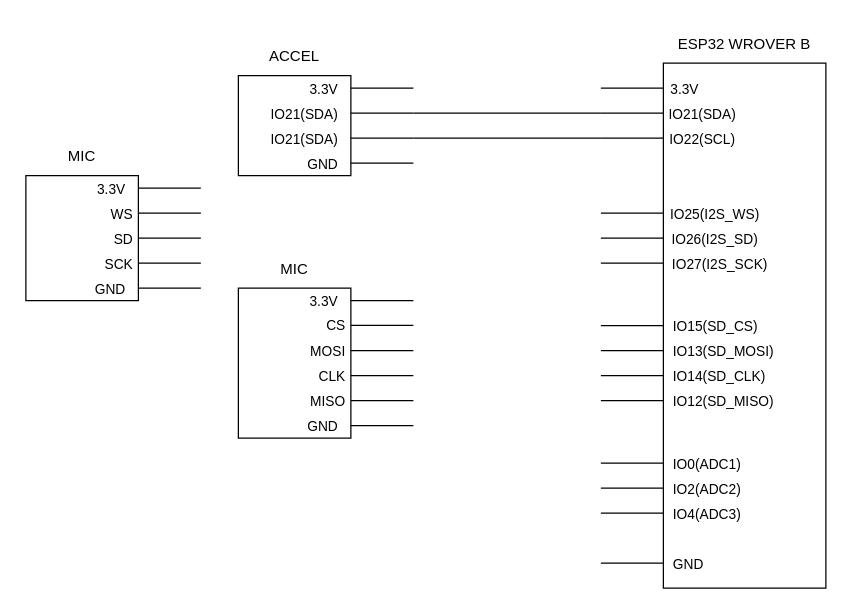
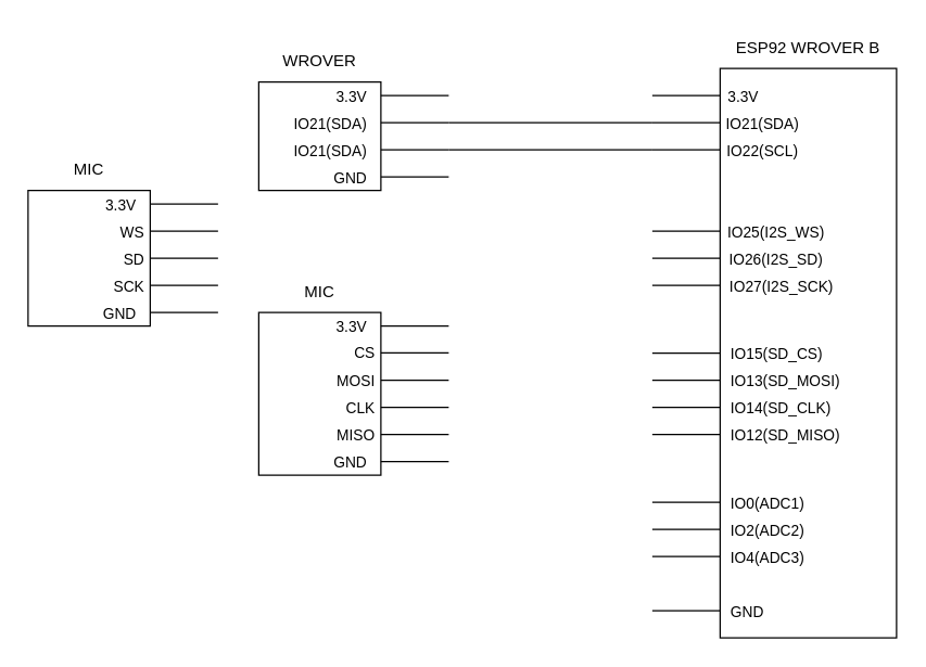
  <mxCell id="0" />
  <mxCell id="1" parent="0" />
  <mxCell id="2" value="" style="rounded=0;whiteSpace=wrap;html=1;" vertex="1" parent="1"><mxGeometry x="530" y="50" width="130" height="420" as="geometry" /></mxCell>
  <mxCell id="3" value="" style="endArrow=none;html=1;rounded=0;" edge="1" parent="1"><mxGeometry width="50" height="50" relative="1" as="geometry"><mxPoint x="480" y="90" as="sourcePoint" /><mxPoint x="530" y="90" as="targetPoint" /></mxGeometry></mxCell>
  <mxCell id="4" value="IO21(SDA)" style="edgeLabel;html=1;align=center;verticalAlign=middle;resizable=0;points=[];" vertex="1" connectable="0" parent="3"><mxGeometry x="0.472" y="-4" relative="1" as="geometry"><mxPoint x="43" y="-4" as="offset" /></mxGeometry></mxCell>
  <mxCell id="5" value="" style="endArrow=none;html=1;rounded=0;" edge="1" parent="1"><mxGeometry width="50" height="50" relative="1" as="geometry"><mxPoint x="480" y="110" as="sourcePoint" /><mxPoint x="530" y="110" as="targetPoint" /></mxGeometry></mxCell>
  <mxCell id="6" value="IO22(SCL)" style="edgeLabel;html=1;align=center;verticalAlign=middle;resizable=0;points=[];" vertex="1" connectable="0" parent="5"><mxGeometry x="0.472" y="-4" relative="1" as="geometry"><mxPoint x="43" y="-4" as="offset" /></mxGeometry></mxCell>
  <mxCell id="7" value="" style="endArrow=none;html=1;rounded=0;" edge="1" parent="1"><mxGeometry width="50" height="50" relative="1" as="geometry"><mxPoint x="480" y="170" as="sourcePoint" /><mxPoint x="530" y="170" as="targetPoint" /></mxGeometry></mxCell>
  <mxCell id="8" value="IO25(I2S_WS)" style="edgeLabel;html=1;align=center;verticalAlign=middle;resizable=0;points=[];" vertex="1" connectable="0" parent="7"><mxGeometry x="0.472" y="-4" relative="1" as="geometry"><mxPoint x="53" y="-4" as="offset" /></mxGeometry></mxCell>
  <mxCell id="9" value="" style="endArrow=none;html=1;rounded=0;" edge="1" parent="1"><mxGeometry width="50" height="50" relative="1" as="geometry"><mxPoint x="480" y="190" as="sourcePoint" /><mxPoint x="530" y="190" as="targetPoint" /></mxGeometry></mxCell>
  <mxCell id="10" value="IO26(I2S_SD)" style="edgeLabel;html=1;align=center;verticalAlign=middle;resizable=0;points=[];" vertex="1" connectable="0" parent="9"><mxGeometry x="0.472" y="-4" relative="1" as="geometry"><mxPoint x="53" y="-4" as="offset" /></mxGeometry></mxCell>
  <mxCell id="11" value="" style="endArrow=none;html=1;rounded=0;" edge="1" parent="1"><mxGeometry width="50" height="50" relative="1" as="geometry"><mxPoint x="480" y="210" as="sourcePoint" /><mxPoint x="530" y="210" as="targetPoint" /></mxGeometry></mxCell>
  <mxCell id="12" value="IO27(I2S_SCK)" style="edgeLabel;html=1;align=center;verticalAlign=middle;resizable=0;points=[];" vertex="1" connectable="0" parent="11"><mxGeometry x="0.472" y="-4" relative="1" as="geometry"><mxPoint x="57" y="-4" as="offset" /></mxGeometry></mxCell>
  <mxCell id="13" value="" style="endArrow=none;html=1;rounded=0;" edge="1" parent="1"><mxGeometry width="50" height="50" relative="1" as="geometry"><mxPoint x="480" y="260" as="sourcePoint" /><mxPoint x="530" y="260" as="targetPoint" /></mxGeometry></mxCell>
  <mxCell id="14" value="IO15(SD_CS)" style="edgeLabel;html=1;align=left;verticalAlign=middle;resizable=0;points=[];" vertex="1" connectable="0" parent="13"><mxGeometry x="0.472" y="-4" relative="1" as="geometry"><mxPoint x="19" y="-4" as="offset" /></mxGeometry></mxCell>
  <mxCell id="15" value="" style="endArrow=none;html=1;rounded=0;" edge="1" parent="1"><mxGeometry width="50" height="50" relative="1" as="geometry"><mxPoint x="480" y="280" as="sourcePoint" /><mxPoint x="530" y="280" as="targetPoint" /></mxGeometry></mxCell>
  <mxCell id="16" value="IO13(SD_MOSI)" style="edgeLabel;html=1;align=left;verticalAlign=middle;resizable=0;points=[];" vertex="1" connectable="0" parent="15"><mxGeometry x="0.472" y="-4" relative="1" as="geometry"><mxPoint x="19" y="-4" as="offset" /></mxGeometry></mxCell>
  <mxCell id="17" value="" style="endArrow=none;html=1;rounded=0;" edge="1" parent="1"><mxGeometry width="50" height="50" relative="1" as="geometry"><mxPoint x="480" y="300" as="sourcePoint" /><mxPoint x="530" y="300" as="targetPoint" /></mxGeometry></mxCell>
  <mxCell id="18" value="IO14(SD_CLK)" style="edgeLabel;html=1;align=left;verticalAlign=middle;resizable=0;points=[];" vertex="1" connectable="0" parent="17"><mxGeometry x="0.472" y="-4" relative="1" as="geometry"><mxPoint x="19" y="-4" as="offset" /></mxGeometry></mxCell>
  <mxCell id="19" value="" style="endArrow=none;html=1;rounded=0;" edge="1" parent="1"><mxGeometry width="50" height="50" relative="1" as="geometry"><mxPoint x="480" y="320" as="sourcePoint" /><mxPoint x="530" y="320" as="targetPoint" /></mxGeometry></mxCell>
  <mxCell id="20" value="IO12(SD_MISO)" style="edgeLabel;html=1;align=left;verticalAlign=middle;resizable=0;points=[];" vertex="1" connectable="0" parent="19"><mxGeometry x="0.472" y="-4" relative="1" as="geometry"><mxPoint x="19" y="-4" as="offset" /></mxGeometry></mxCell>
  <mxCell id="21" value="" style="endArrow=none;html=1;rounded=0;" edge="1" parent="1"><mxGeometry width="50" height="50" relative="1" as="geometry"><mxPoint x="480" y="370" as="sourcePoint" /><mxPoint x="530" y="370" as="targetPoint" /></mxGeometry></mxCell>
  <mxCell id="22" value="IO0(ADC1)" style="edgeLabel;html=1;align=left;verticalAlign=middle;resizable=0;points=[];" vertex="1" connectable="0" parent="21"><mxGeometry x="0.472" y="-4" relative="1" as="geometry"><mxPoint x="19" y="-4" as="offset" /></mxGeometry></mxCell>
  <mxCell id="23" value="" style="endArrow=none;html=1;rounded=0;" edge="1" parent="1"><mxGeometry width="50" height="50" relative="1" as="geometry"><mxPoint x="480" y="390" as="sourcePoint" /><mxPoint x="530" y="390" as="targetPoint" /></mxGeometry></mxCell>
  <mxCell id="24" value="IO2(ADC2)" style="edgeLabel;html=1;align=left;verticalAlign=middle;resizable=0;points=[];" vertex="1" connectable="0" parent="23"><mxGeometry x="0.472" y="-4" relative="1" as="geometry"><mxPoint x="19" y="-4" as="offset" /></mxGeometry></mxCell>
  <mxCell id="25" value="" style="endArrow=none;html=1;rounded=0;" edge="1" parent="1"><mxGeometry width="50" height="50" relative="1" as="geometry"><mxPoint x="480" y="410" as="sourcePoint" /><mxPoint x="530" y="410" as="targetPoint" /></mxGeometry></mxCell>
  <mxCell id="26" value="IO4(ADC3)" style="edgeLabel;html=1;align=left;verticalAlign=middle;resizable=0;points=[];" vertex="1" connectable="0" parent="25"><mxGeometry x="0.472" y="-4" relative="1" as="geometry"><mxPoint x="19" y="-4" as="offset" /></mxGeometry></mxCell>
  <mxCell id="27" value="" style="rounded=0;whiteSpace=wrap;html=1;" vertex="1" parent="1"><mxGeometry x="190" y="60" width="90" height="80" as="geometry" /></mxCell>
- <mxCell id="28" value="ESP32 WROVER B" style="text;html=1;align=center;verticalAlign=middle;whiteSpace=wrap;rounded=0;" vertex="1" parent="1"><mxGeometry x="530" y="20" width="130" height="30" as="geometry" /></mxCell>
+ <mxCell id="28" value="ESP92 WROVER B" style="text;html=1;align=center;verticalAlign=middle;whiteSpace=wrap;rounded=0;" vertex="1" parent="1"><mxGeometry x="530" y="20" width="130" height="30" as="geometry" /></mxCell>
  <mxCell id="29" value="" style="endArrow=none;html=1;rounded=0;" edge="1" parent="1"><mxGeometry width="50" height="50" relative="1" as="geometry"><mxPoint x="280" y="90" as="sourcePoint" /><mxPoint x="330" y="90" as="targetPoint" /></mxGeometry></mxCell>
  <mxCell id="30" value="IO21(SDA)" style="edgeLabel;html=1;align=right;verticalAlign=middle;resizable=0;points=[];" vertex="1" connectable="0" parent="29"><mxGeometry x="0.472" y="-4" relative="1" as="geometry"><mxPoint x="-47" y="-4" as="offset" /></mxGeometry></mxCell>
  <mxCell id="31" value="" style="endArrow=none;html=1;rounded=0;" edge="1" parent="1"><mxGeometry width="50" height="50" relative="1" as="geometry"><mxPoint x="280" y="110" as="sourcePoint" /><mxPoint x="330" y="110" as="targetPoint" /></mxGeometry></mxCell>
  <mxCell id="32" value="IO21(SDA)" style="edgeLabel;html=1;align=right;verticalAlign=middle;resizable=0;points=[];" vertex="1" connectable="0" parent="31"><mxGeometry x="0.472" y="-4" relative="1" as="geometry"><mxPoint x="-47" y="-4" as="offset" /></mxGeometry></mxCell>
  <mxCell id="33" value="" style="endArrow=none;html=1;rounded=0;" edge="1" parent="1"><mxGeometry width="50" height="50" relative="1" as="geometry"><mxPoint x="280" y="70" as="sourcePoint" /><mxPoint x="330" y="70" as="targetPoint" /></mxGeometry></mxCell>
  <mxCell id="34" value="3.3V" style="edgeLabel;html=1;align=right;verticalAlign=middle;resizable=0;points=[];" vertex="1" connectable="0" parent="33"><mxGeometry x="0.472" y="-4" relative="1" as="geometry"><mxPoint x="-47" y="-4" as="offset" /></mxGeometry></mxCell>
  <mxCell id="35" value="" style="endArrow=none;html=1;rounded=0;" edge="1" parent="1"><mxGeometry width="50" height="50" relative="1" as="geometry"><mxPoint x="280" y="130" as="sourcePoint" /><mxPoint x="330" y="130" as="targetPoint" /></mxGeometry></mxCell>
  <mxCell id="36" value="GND" style="edgeLabel;html=1;align=right;verticalAlign=middle;resizable=0;points=[];" vertex="1" connectable="0" parent="35"><mxGeometry x="0.472" y="-4" relative="1" as="geometry"><mxPoint x="-47" y="-4" as="offset" /></mxGeometry></mxCell>
  <mxCell id="37" value="" style="endArrow=none;html=1;rounded=0;" edge="1" parent="1"><mxGeometry width="50" height="50" relative="1" as="geometry"><mxPoint x="330" y="90" as="sourcePoint" /><mxPoint x="480" y="90" as="targetPoint" /></mxGeometry></mxCell>
  <mxCell id="38" value="" style="endArrow=none;html=1;rounded=0;" edge="1" parent="1"><mxGeometry width="50" height="50" relative="1" as="geometry"><mxPoint x="330" y="110" as="sourcePoint" /><mxPoint x="480" y="110" as="targetPoint" /></mxGeometry></mxCell>
  <mxCell id="39" value="" style="endArrow=none;html=1;rounded=0;" edge="1" parent="1"><mxGeometry width="50" height="50" relative="1" as="geometry"><mxPoint x="480" y="70" as="sourcePoint" /><mxPoint x="530" y="70" as="targetPoint" /></mxGeometry></mxCell>
  <mxCell id="40" value="3.3V" style="edgeLabel;html=1;align=left;verticalAlign=middle;resizable=0;points=[];" vertex="1" connectable="0" parent="39"><mxGeometry x="0.472" y="-4" relative="1" as="geometry"><mxPoint x="17" y="-4" as="offset" /></mxGeometry></mxCell>
  <mxCell id="41" value="" style="endArrow=none;html=1;rounded=0;" edge="1" parent="1"><mxGeometry width="50" height="50" relative="1" as="geometry"><mxPoint x="480" y="450" as="sourcePoint" /><mxPoint x="530" y="450" as="targetPoint" /></mxGeometry></mxCell>
  <mxCell id="42" value="GND" style="edgeLabel;html=1;align=left;verticalAlign=middle;resizable=0;points=[];" vertex="1" connectable="0" parent="41"><mxGeometry x="0.472" y="-4" relative="1" as="geometry"><mxPoint x="19" y="-4" as="offset" /></mxGeometry></mxCell>
- <mxCell id="43" value="ACCEL" style="text;html=1;align=center;verticalAlign=middle;whiteSpace=wrap;rounded=0;" vertex="1" parent="1"><mxGeometry x="190" y="30" width="90" height="30" as="geometry" /></mxCell>
+ <mxCell id="43" value="WROVER" style="text;html=1;align=center;verticalAlign=middle;whiteSpace=wrap;rounded=0;" vertex="1" parent="1"><mxGeometry x="190" y="30" width="90" height="30" as="geometry" /></mxCell>
  <mxCell id="44" value="" style="rounded=0;whiteSpace=wrap;html=1;" vertex="1" parent="1"><mxGeometry x="20" y="140" width="90" height="100" as="geometry" /></mxCell>
  <mxCell id="45" value="MIC" style="text;html=1;align=center;verticalAlign=middle;whiteSpace=wrap;rounded=0;" vertex="1" parent="1"><mxGeometry x="20" y="110" width="90" height="30" as="geometry" /></mxCell>
  <mxCell id="46" value="" style="endArrow=none;html=1;rounded=0;" edge="1" parent="1"><mxGeometry width="50" height="50" relative="1" as="geometry"><mxPoint x="110" y="170" as="sourcePoint" /><mxPoint x="160" y="170" as="targetPoint" /></mxGeometry></mxCell>
  <mxCell id="47" value="WS" style="edgeLabel;html=1;align=right;verticalAlign=middle;resizable=0;points=[];" vertex="1" connectable="0" parent="46"><mxGeometry x="0.472" y="-4" relative="1" as="geometry"><mxPoint x="-41" y="-4" as="offset" /></mxGeometry></mxCell>
  <mxCell id="48" value="" style="endArrow=none;html=1;rounded=0;" edge="1" parent="1"><mxGeometry width="50" height="50" relative="1" as="geometry"><mxPoint x="110" y="190" as="sourcePoint" /><mxPoint x="160" y="190" as="targetPoint" /></mxGeometry></mxCell>
  <mxCell id="49" value="SD" style="edgeLabel;html=1;align=right;verticalAlign=middle;resizable=0;points=[];" vertex="1" connectable="0" parent="48"><mxGeometry x="0.472" y="-4" relative="1" as="geometry"><mxPoint x="-41" y="-4" as="offset" /></mxGeometry></mxCell>
  <mxCell id="50" value="" style="endArrow=none;html=1;rounded=0;" edge="1" parent="1"><mxGeometry width="50" height="50" relative="1" as="geometry"><mxPoint x="110" y="210" as="sourcePoint" /><mxPoint x="160" y="210" as="targetPoint" /></mxGeometry></mxCell>
  <mxCell id="51" value="SCK" style="edgeLabel;html=1;align=right;verticalAlign=middle;resizable=0;points=[];" vertex="1" connectable="0" parent="50"><mxGeometry x="0.472" y="-4" relative="1" as="geometry"><mxPoint x="-41" y="-4" as="offset" /></mxGeometry></mxCell>
  <mxCell id="52" value="" style="endArrow=none;html=1;rounded=0;" edge="1" parent="1"><mxGeometry width="50" height="50" relative="1" as="geometry"><mxPoint x="110" y="150" as="sourcePoint" /><mxPoint x="160" y="150" as="targetPoint" /></mxGeometry></mxCell>
  <mxCell id="53" value="3.3V" style="edgeLabel;html=1;align=right;verticalAlign=middle;resizable=0;points=[];" vertex="1" connectable="0" parent="52"><mxGeometry x="0.472" y="-4" relative="1" as="geometry"><mxPoint x="-47" y="-4" as="offset" /></mxGeometry></mxCell>
  <mxCell id="54" value="" style="endArrow=none;html=1;rounded=0;" edge="1" parent="1"><mxGeometry width="50" height="50" relative="1" as="geometry"><mxPoint x="110" y="230" as="sourcePoint" /><mxPoint x="160" y="230" as="targetPoint" /></mxGeometry></mxCell>
  <mxCell id="55" value="GND" style="edgeLabel;html=1;align=right;verticalAlign=middle;resizable=0;points=[];" vertex="1" connectable="0" parent="54"><mxGeometry x="0.472" y="-4" relative="1" as="geometry"><mxPoint x="-47" y="-4" as="offset" /></mxGeometry></mxCell>
  <mxCell id="56" value="" style="rounded=0;whiteSpace=wrap;html=1;" vertex="1" parent="1"><mxGeometry x="190" y="230" width="90" height="120" as="geometry" /></mxCell>
  <mxCell id="57" value="MIC" style="text;html=1;align=center;verticalAlign=middle;whiteSpace=wrap;rounded=0;" vertex="1" parent="1"><mxGeometry x="190" y="200" width="90" height="30" as="geometry" /></mxCell>
  <mxCell id="58" value="" style="endArrow=none;html=1;rounded=0;" edge="1" parent="1"><mxGeometry width="50" height="50" relative="1" as="geometry"><mxPoint x="280" y="259.71" as="sourcePoint" /><mxPoint x="330" y="259.71" as="targetPoint" /></mxGeometry></mxCell>
  <mxCell id="59" value="CS" style="edgeLabel;html=1;align=right;verticalAlign=middle;resizable=0;points=[];" vertex="1" connectable="0" parent="58"><mxGeometry x="0.472" y="-4" relative="1" as="geometry"><mxPoint x="-41" y="-4" as="offset" /></mxGeometry></mxCell>
  <mxCell id="60" value="" style="endArrow=none;html=1;rounded=0;" edge="1" parent="1"><mxGeometry width="50" height="50" relative="1" as="geometry"><mxPoint x="280" y="300" as="sourcePoint" /><mxPoint x="330" y="300" as="targetPoint" /></mxGeometry></mxCell>
  <mxCell id="61" value="CLK" style="edgeLabel;html=1;align=right;verticalAlign=middle;resizable=0;points=[];" vertex="1" connectable="0" parent="60"><mxGeometry x="0.472" y="-4" relative="1" as="geometry"><mxPoint x="-41" y="-4" as="offset" /></mxGeometry></mxCell>
  <mxCell id="62" value="" style="endArrow=none;html=1;rounded=0;" edge="1" parent="1"><mxGeometry width="50" height="50" relative="1" as="geometry"><mxPoint x="280" y="320" as="sourcePoint" /><mxPoint x="330" y="320" as="targetPoint" /></mxGeometry></mxCell>
  <mxCell id="63" value="MISO" style="edgeLabel;html=1;align=right;verticalAlign=middle;resizable=0;points=[];" vertex="1" connectable="0" parent="62"><mxGeometry x="0.472" y="-4" relative="1" as="geometry"><mxPoint x="-41" y="-4" as="offset" /></mxGeometry></mxCell>
  <mxCell id="64" value="" style="endArrow=none;html=1;rounded=0;" edge="1" parent="1"><mxGeometry width="50" height="50" relative="1" as="geometry"><mxPoint x="280" y="240" as="sourcePoint" /><mxPoint x="330" y="240" as="targetPoint" /></mxGeometry></mxCell>
  <mxCell id="65" value="3.3V" style="edgeLabel;html=1;align=right;verticalAlign=middle;resizable=0;points=[];" vertex="1" connectable="0" parent="64"><mxGeometry x="0.472" y="-4" relative="1" as="geometry"><mxPoint x="-47" y="-4" as="offset" /></mxGeometry></mxCell>
  <mxCell id="66" value="" style="endArrow=none;html=1;rounded=0;" edge="1" parent="1"><mxGeometry width="50" height="50" relative="1" as="geometry"><mxPoint x="280" y="340" as="sourcePoint" /><mxPoint x="330" y="340" as="targetPoint" /></mxGeometry></mxCell>
  <mxCell id="67" value="GND" style="edgeLabel;html=1;align=right;verticalAlign=middle;resizable=0;points=[];" vertex="1" connectable="0" parent="66"><mxGeometry x="0.472" y="-4" relative="1" as="geometry"><mxPoint x="-47" y="-4" as="offset" /></mxGeometry></mxCell>
  <mxCell id="68" value="" style="endArrow=none;html=1;rounded=0;" edge="1" parent="1"><mxGeometry width="50" height="50" relative="1" as="geometry"><mxPoint x="280" y="280" as="sourcePoint" /><mxPoint x="330" y="280" as="targetPoint" /></mxGeometry></mxCell>
  <mxCell id="69" value="MOSI" style="edgeLabel;html=1;align=right;verticalAlign=middle;resizable=0;points=[];" vertex="1" connectable="0" parent="68"><mxGeometry x="0.472" y="-4" relative="1" as="geometry"><mxPoint x="-41" y="-4" as="offset" /></mxGeometry></mxCell>
